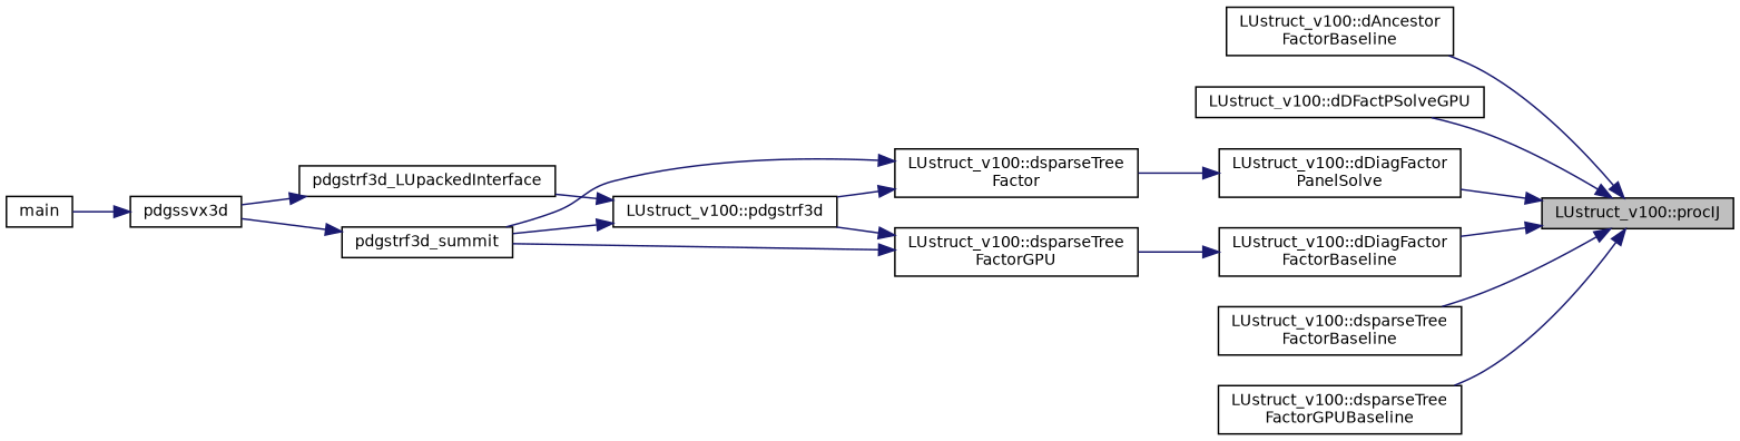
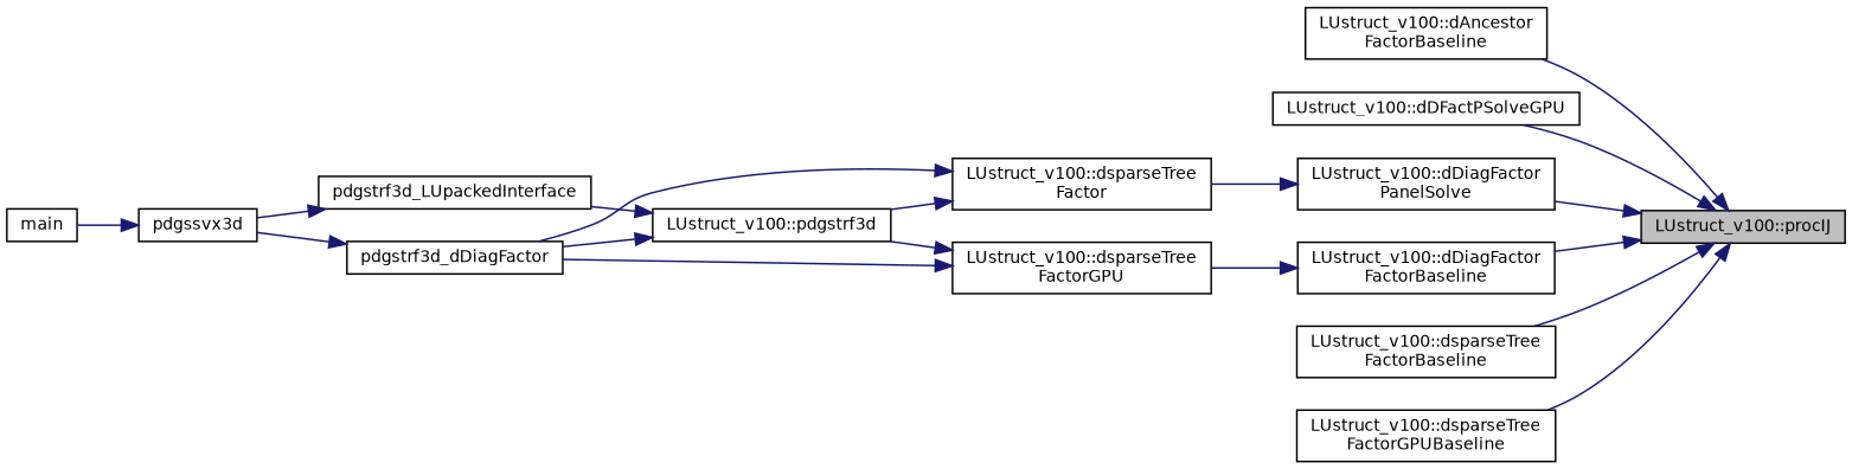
  digraph {
    rankdir=RL
    node [color=black fillcolor=white fontname=Helvetica fontsize=10 shape=record style=filled]
    edge [color=midnightblue dir=back fontname=Helvetica fontsize=10 labelfontname=Helvetica labelfontsize=10 style=solid]
    n1 [fillcolor=grey75 fontcolor=black height=0.2 label="LUstruct_v100::procIJ" width=0.4]
    n2 [height=0.2 label="LUstruct_v100::dAncestor\lFactorBaseline" width=0.4]
    n3 [height=0.2 label="LUstruct_v100::dDFactPSolveGPU" width=0.4]
    n4 [height=0.2 label="LUstruct_v100::dDiagFactor\lPanelSolve" width=0.4]
    n5 [height=0.2 label="LUstruct_v100::dDiagFactor\lFactorBaseline" width=0.4]
    n6 [height=0.2 label="LUstruct_v100::dsparseTree\lFactorBaseline" width=0.4]
    n7 [height=0.2 label="LUstruct_v100::dsparseTree\lFactorGPUBaseline" width=0.4]
    n8 [height=0.2 label="LUstruct_v100::dsparseTree\lFactor" width=0.4]
    n9 [height=0.2 label="LUstruct_v100::dsparseTree\lFactorGPU" width=0.4]
    n10 [height=0.2 label="LUstruct_v100::pdgstrf3d" width=0.4]
-   n11 [height=0.2 label=pdgstrf3d_summit width=0.4]
+   n11 [height=0.2 label=pdgstrf3d_dDiagFactor width=0.4]
    n12 [height=0.2 label=pdgstrf3d_LUpackedInterface width=0.4]
    n13 [height=0.2 label=pdgssvx3d width=0.4]
    n14 [height=0.2 label=main width=0.4]
    n1 -> n2
    n1 -> n3
    n1 -> n4
    n1 -> n5
    n1 -> n6
    n1 -> n7
    n4 -> n8
    n5 -> n9
    n8 -> n10
    n8 -> n11
    n9 -> n10
    n9 -> n11
    n10 -> n11
    n10 -> n12
    n11 -> n13
    n12 -> n13
    n13 -> n14
  }
